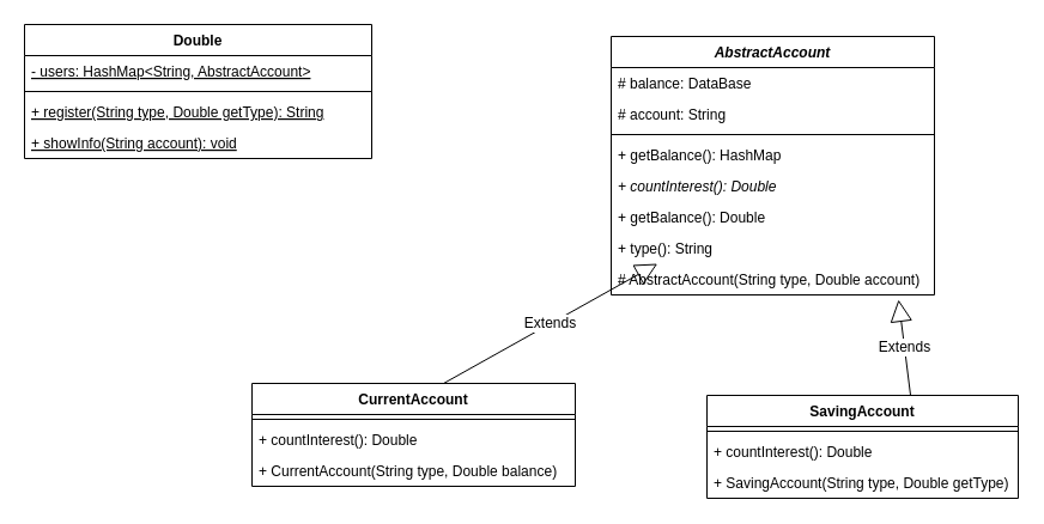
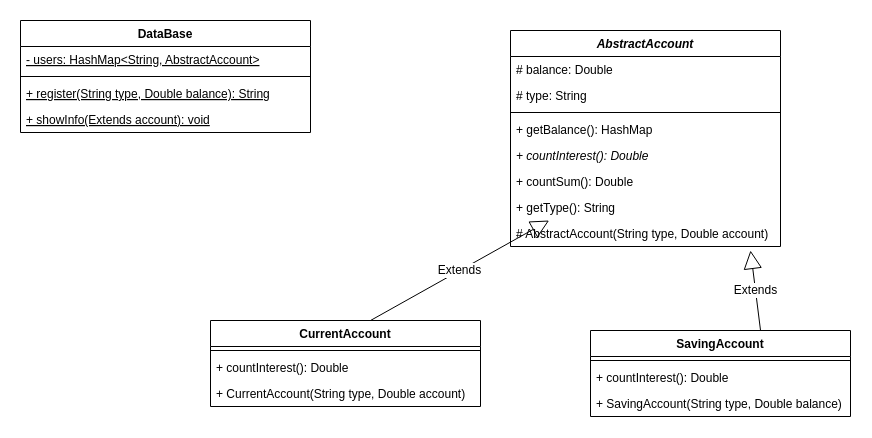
  <mxCell id="0" />
  <mxCell id="1" parent="0" />
  <mxCell id="2" value="AbstractAccount" style="swimlane;fontStyle=3;align=center;verticalAlign=top;childLayout=stackLayout;horizontal=1;startSize=26;horizontalStack=0;resizeParent=1;resizeParentMax=0;resizeLast=0;collapsible=1;marginBottom=0;" parent="1" vertex="1"><mxGeometry x="510" y="30" width="270" height="216" as="geometry" /></mxCell>
- <mxCell id="3" value="# balance: DataBase&#10;" style="text;strokeColor=none;fillColor=none;align=left;verticalAlign=top;spacingLeft=4;spacingRight=4;overflow=hidden;rotatable=0;points=[[0,0.5],[1,0.5]];portConstraint=eastwest;" parent="2" vertex="1"><mxGeometry y="26" width="270" height="26" as="geometry" /></mxCell>
- <mxCell id="4" value="# account: String" style="text;strokeColor=none;fillColor=none;align=left;verticalAlign=top;spacingLeft=4;spacingRight=4;overflow=hidden;rotatable=0;points=[[0,0.5],[1,0.5]];portConstraint=eastwest;" parent="2" vertex="1"><mxGeometry y="52" width="270" height="26" as="geometry" /></mxCell>
+ <mxCell id="3" value="# balance: Double&#10;" style="text;strokeColor=none;fillColor=none;align=left;verticalAlign=top;spacingLeft=4;spacingRight=4;overflow=hidden;rotatable=0;points=[[0,0.5],[1,0.5]];portConstraint=eastwest;" parent="2" vertex="1"><mxGeometry y="26" width="270" height="26" as="geometry" /></mxCell>
+ <mxCell id="4" value="# type: String" style="text;strokeColor=none;fillColor=none;align=left;verticalAlign=top;spacingLeft=4;spacingRight=4;overflow=hidden;rotatable=0;points=[[0,0.5],[1,0.5]];portConstraint=eastwest;" parent="2" vertex="1"><mxGeometry y="52" width="270" height="26" as="geometry" /></mxCell>
  <mxCell id="5" value="" style="line;strokeWidth=1;fillColor=none;align=left;verticalAlign=middle;spacingTop=-1;spacingLeft=3;spacingRight=3;rotatable=0;labelPosition=right;points=[];portConstraint=eastwest;strokeColor=inherit;" parent="2" vertex="1"><mxGeometry y="78" width="270" height="8" as="geometry" /></mxCell>
  <mxCell id="6" value="+ getBalance(): HashMap" style="text;strokeColor=none;fillColor=none;align=left;verticalAlign=top;spacingLeft=4;spacingRight=4;overflow=hidden;rotatable=0;points=[[0,0.5],[1,0.5]];portConstraint=eastwest;" parent="2" vertex="1"><mxGeometry y="86" width="270" height="26" as="geometry" /></mxCell>
  <mxCell id="7" value="+ countInterest(): Double" style="text;strokeColor=none;fillColor=none;align=left;verticalAlign=top;spacingLeft=4;spacingRight=4;overflow=hidden;rotatable=0;points=[[0,0.5],[1,0.5]];portConstraint=eastwest;fontStyle=2" parent="2" vertex="1"><mxGeometry y="112" width="270" height="26" as="geometry" /></mxCell>
- <mxCell id="8" value="+ getBalance(): Double" style="text;strokeColor=none;fillColor=none;align=left;verticalAlign=top;spacingLeft=4;spacingRight=4;overflow=hidden;rotatable=0;points=[[0,0.5],[1,0.5]];portConstraint=eastwest;" parent="2" vertex="1"><mxGeometry y="138" width="270" height="26" as="geometry" /></mxCell>
- <mxCell id="9" value="+ type(): String" style="text;strokeColor=none;fillColor=none;align=left;verticalAlign=top;spacingLeft=4;spacingRight=4;overflow=hidden;rotatable=0;points=[[0,0.5],[1,0.5]];portConstraint=eastwest;" parent="2" vertex="1"><mxGeometry y="164" width="270" height="26" as="geometry" /></mxCell>
+ <mxCell id="8" value="+ countSum(): Double" style="text;strokeColor=none;fillColor=none;align=left;verticalAlign=top;spacingLeft=4;spacingRight=4;overflow=hidden;rotatable=0;points=[[0,0.5],[1,0.5]];portConstraint=eastwest;" parent="2" vertex="1"><mxGeometry y="138" width="270" height="26" as="geometry" /></mxCell>
+ <mxCell id="9" value="+ getType(): String" style="text;strokeColor=none;fillColor=none;align=left;verticalAlign=top;spacingLeft=4;spacingRight=4;overflow=hidden;rotatable=0;points=[[0,0.5],[1,0.5]];portConstraint=eastwest;" parent="2" vertex="1"><mxGeometry y="164" width="270" height="26" as="geometry" /></mxCell>
  <mxCell id="10" value="# AbstractAccount(String type, Double account)" style="text;strokeColor=none;fillColor=none;align=left;verticalAlign=top;spacingLeft=4;spacingRight=4;overflow=hidden;rotatable=0;points=[[0,0.5],[1,0.5]];portConstraint=eastwest;" parent="2" vertex="1"><mxGeometry y="190" width="270" height="26" as="geometry" /></mxCell>
  <mxCell id="11" value="CurrentAccount" style="swimlane;fontStyle=1;align=center;verticalAlign=top;childLayout=stackLayout;horizontal=1;startSize=26;horizontalStack=0;resizeParent=1;resizeParentMax=0;resizeLast=0;collapsible=1;marginBottom=0;" parent="1" vertex="1"><mxGeometry x="210" y="320" width="270" height="86" as="geometry" /></mxCell>
  <mxCell id="12" value="" style="line;strokeWidth=1;fillColor=none;align=left;verticalAlign=middle;spacingTop=-1;spacingLeft=3;spacingRight=3;rotatable=0;labelPosition=right;points=[];portConstraint=eastwest;strokeColor=inherit;" parent="11" vertex="1"><mxGeometry y="26" width="270" height="8" as="geometry" /></mxCell>
  <mxCell id="13" value="+ countInterest(): Double" style="text;strokeColor=none;fillColor=none;align=left;verticalAlign=top;spacingLeft=4;spacingRight=4;overflow=hidden;rotatable=0;points=[[0,0.5],[1,0.5]];portConstraint=eastwest;" parent="11" vertex="1"><mxGeometry y="34" width="270" height="26" as="geometry" /></mxCell>
- <mxCell id="14" value="+ CurrentAccount(String type, Double balance)" style="text;strokeColor=none;fillColor=none;align=left;verticalAlign=top;spacingLeft=4;spacingRight=4;overflow=hidden;rotatable=0;points=[[0,0.5],[1,0.5]];portConstraint=eastwest;" parent="11" vertex="1"><mxGeometry y="60" width="270" height="26" as="geometry" /></mxCell>
+ <mxCell id="14" value="+ CurrentAccount(String type, Double account)" style="text;strokeColor=none;fillColor=none;align=left;verticalAlign=top;spacingLeft=4;spacingRight=4;overflow=hidden;rotatable=0;points=[[0,0.5],[1,0.5]];portConstraint=eastwest;" parent="11" vertex="1"><mxGeometry y="60" width="270" height="26" as="geometry" /></mxCell>
  <mxCell id="15" value="SavingAccount" style="swimlane;fontStyle=1;align=center;verticalAlign=top;childLayout=stackLayout;horizontal=1;startSize=26;horizontalStack=0;resizeParent=1;resizeParentMax=0;resizeLast=0;collapsible=1;marginBottom=0;" parent="1" vertex="1"><mxGeometry x="590" y="330" width="260" height="86" as="geometry" /></mxCell>
  <mxCell id="16" value="" style="line;strokeWidth=1;fillColor=none;align=left;verticalAlign=middle;spacingTop=-1;spacingLeft=3;spacingRight=3;rotatable=0;labelPosition=right;points=[];portConstraint=eastwest;strokeColor=inherit;" parent="15" vertex="1"><mxGeometry y="26" width="260" height="8" as="geometry" /></mxCell>
  <mxCell id="17" value="+ countInterest(): Double" style="text;strokeColor=none;fillColor=none;align=left;verticalAlign=top;spacingLeft=4;spacingRight=4;overflow=hidden;rotatable=0;points=[[0,0.5],[1,0.5]];portConstraint=eastwest;" parent="15" vertex="1"><mxGeometry y="34" width="260" height="26" as="geometry" /></mxCell>
- <mxCell id="18" value="+ SavingAccount(String type, Double getType)" style="text;strokeColor=none;fillColor=none;align=left;verticalAlign=top;spacingLeft=4;spacingRight=4;overflow=hidden;rotatable=0;points=[[0,0.5],[1,0.5]];portConstraint=eastwest;" parent="15" vertex="1"><mxGeometry y="60" width="260" height="26" as="geometry" /></mxCell>
+ <mxCell id="18" value="+ SavingAccount(String type, Double balance)" style="text;strokeColor=none;fillColor=none;align=left;verticalAlign=top;spacingLeft=4;spacingRight=4;overflow=hidden;rotatable=0;points=[[0,0.5],[1,0.5]];portConstraint=eastwest;" parent="15" vertex="1"><mxGeometry y="60" width="260" height="26" as="geometry" /></mxCell>
  <mxCell id="19" value="Extends" style="endArrow=block;endSize=16;endFill=0;html=1;rounded=0;fontFamily=Helvetica;fontSize=12;fontColor=default;entryX=0.143;entryY=1;entryDx=0;entryDy=0;entryPerimeter=0;" parent="1" target="9" edge="1"><mxGeometry width="160" relative="1" as="geometry"><mxPoint x="370" y="320" as="sourcePoint" /><mxPoint x="380" y="240" as="targetPoint" /></mxGeometry></mxCell>
- <mxCell id="20" value="Double" style="swimlane;fontStyle=1;align=center;verticalAlign=top;childLayout=stackLayout;horizontal=1;startSize=26;horizontalStack=0;resizeParent=1;resizeParentMax=0;resizeLast=0;collapsible=1;marginBottom=0;fontFamily=Helvetica;fontSize=12;fontColor=default;fillColor=none;gradientColor=none;" parent="1" vertex="1"><mxGeometry x="20" y="20" width="290" height="112" as="geometry" /></mxCell>
+ <mxCell id="20" value="DataBase" style="swimlane;fontStyle=1;align=center;verticalAlign=top;childLayout=stackLayout;horizontal=1;startSize=26;horizontalStack=0;resizeParent=1;resizeParentMax=0;resizeLast=0;collapsible=1;marginBottom=0;fontFamily=Helvetica;fontSize=12;fontColor=default;fillColor=none;gradientColor=none;" parent="1" vertex="1"><mxGeometry x="20" y="20" width="290" height="112" as="geometry" /></mxCell>
  <mxCell id="21" value="- users: HashMap&lt;String, AbstractAccount&gt;" style="text;strokeColor=none;fillColor=none;align=left;verticalAlign=top;spacingLeft=4;spacingRight=4;overflow=hidden;rotatable=0;points=[[0,0.5],[1,0.5]];portConstraint=eastwest;fontFamily=Helvetica;fontSize=12;fontColor=default;fontStyle=4" parent="20" vertex="1"><mxGeometry y="26" width="290" height="26" as="geometry" /></mxCell>
  <mxCell id="22" value="" style="line;strokeWidth=1;fillColor=none;align=left;verticalAlign=middle;spacingTop=-1;spacingLeft=3;spacingRight=3;rotatable=0;labelPosition=right;points=[];portConstraint=eastwest;strokeColor=inherit;fontFamily=Helvetica;fontSize=12;fontColor=default;" parent="20" vertex="1"><mxGeometry y="52" width="290" height="8" as="geometry" /></mxCell>
- <mxCell id="23" value="+ register(String type, Double getType): String" style="text;strokeColor=none;fillColor=none;align=left;verticalAlign=top;spacingLeft=4;spacingRight=4;overflow=hidden;rotatable=0;points=[[0,0.5],[1,0.5]];portConstraint=eastwest;fontFamily=Helvetica;fontSize=12;fontColor=default;fontStyle=4" parent="20" vertex="1"><mxGeometry y="60" width="290" height="26" as="geometry" /></mxCell>
- <mxCell id="24" value="+ showInfo(String account): void" style="text;strokeColor=none;fillColor=none;align=left;verticalAlign=top;spacingLeft=4;spacingRight=4;overflow=hidden;rotatable=0;points=[[0,0.5],[1,0.5]];portConstraint=eastwest;fontFamily=Helvetica;fontSize=12;fontColor=default;fontStyle=4" parent="20" vertex="1"><mxGeometry y="86" width="290" height="26" as="geometry" /></mxCell>
+ <mxCell id="23" value="+ register(String type, Double balance): String" style="text;strokeColor=none;fillColor=none;align=left;verticalAlign=top;spacingLeft=4;spacingRight=4;overflow=hidden;rotatable=0;points=[[0,0.5],[1,0.5]];portConstraint=eastwest;fontFamily=Helvetica;fontSize=12;fontColor=default;fontStyle=4" parent="20" vertex="1"><mxGeometry y="60" width="290" height="26" as="geometry" /></mxCell>
+ <mxCell id="24" value="+ showInfo(Extends account): void" style="text;strokeColor=none;fillColor=none;align=left;verticalAlign=top;spacingLeft=4;spacingRight=4;overflow=hidden;rotatable=0;points=[[0,0.5],[1,0.5]];portConstraint=eastwest;fontFamily=Helvetica;fontSize=12;fontColor=default;fontStyle=4" parent="20" vertex="1"><mxGeometry y="86" width="290" height="26" as="geometry" /></mxCell>
  <mxCell id="25" value="Extends" style="endArrow=block;endSize=16;endFill=0;html=1;rounded=0;fontFamily=Helvetica;fontSize=12;fontColor=default;exitX=0.654;exitY=0;exitDx=0;exitDy=0;exitPerimeter=0;" parent="1" source="15" edge="1"><mxGeometry width="160" relative="1" as="geometry"><mxPoint x="650" y="320" as="sourcePoint" /><mxPoint x="750" y="250" as="targetPoint" /></mxGeometry></mxCell>
